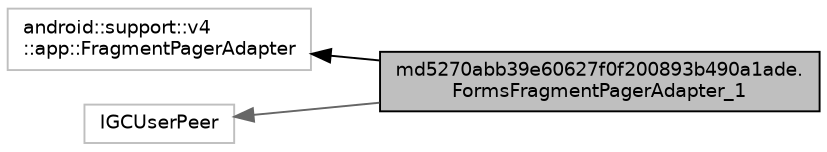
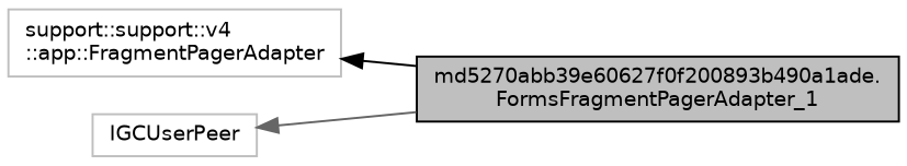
  digraph {
    rankdir=LR
    node [color=grey75 fillcolor=white fontname=Helvetica fontsize=10 shape=record style=filled]
    edge [dir=back fontname=Helvetica fontsize=10 labelfontname=Helvetica labelfontsize=10 style=solid]
    n1 [color=black fillcolor=grey75 fontcolor=black height=0.2 label="md5270abb39e60627f0f200893b490a1ade.\lFormsFragmentPagerAdapter_1" width=0.4]
-   n2 [height=0.2 label="android::support::v4\l::app::FragmentPagerAdapter" width=0.4]
+   n2 [height=0.2 label="support::support::v4\l::app::FragmentPagerAdapter" width=0.4]
    n3 [height=0.2 label=IGCUserPeer width=0.4]
    n2 -> n1 [color=black]
    n3 -> n1 [color=gray40]
  }
